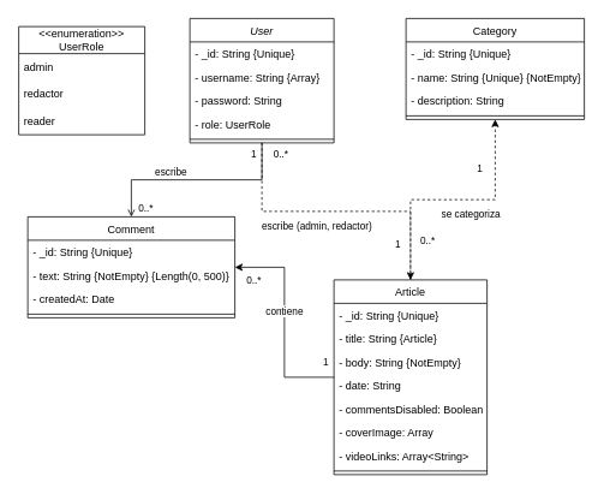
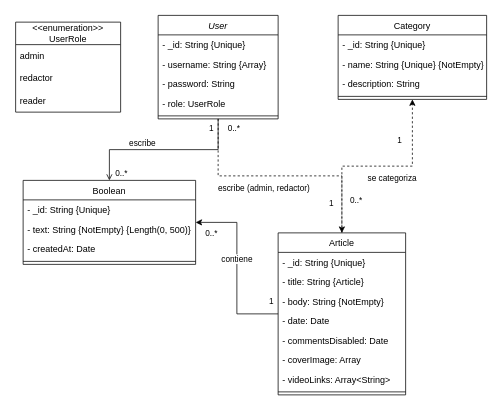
  <mxCell id="0" />
  <mxCell id="1" parent="0" />
  <mxCell id="2" style="edgeStyle=orthogonalEdgeStyle;rounded=0;orthogonalLoop=1;jettySize=auto;html=1;dashed=1;" parent="1" source="10" target="29" edge="1"><mxGeometry relative="1" as="geometry" /></mxCell>
  <mxCell id="3" value="escribe (admin, redactor)" style="edgeLabel;html=1;align=center;verticalAlign=middle;resizable=0;points=[];" parent="2" vertex="1" connectable="0"><mxGeometry x="-0.203" y="-1" relative="1" as="geometry"><mxPoint x="10" y="15" as="offset" /></mxGeometry></mxCell>
  <mxCell id="4" value="1" style="edgeLabel;html=1;align=center;verticalAlign=middle;resizable=0;points=[];" parent="2" vertex="1" connectable="0"><mxGeometry x="0.317" y="1" relative="1" as="geometry"><mxPoint x="17" y="37" as="offset" /></mxGeometry></mxCell>
  <mxCell id="5" value="0..*" style="edgeLabel;html=1;align=center;verticalAlign=middle;resizable=0;points=[];" parent="2" vertex="1" connectable="0"><mxGeometry x="-0.927" y="-1" relative="1" as="geometry"><mxPoint x="21" as="offset" /></mxGeometry></mxCell>
  <mxCell id="6" style="edgeStyle=orthogonalEdgeStyle;rounded=0;orthogonalLoop=1;jettySize=auto;html=1;endArrow=open;" parent="1" source="10" target="16" edge="1"><mxGeometry relative="1" as="geometry" /></mxCell>
  <mxCell id="7" value="escribe" style="edgeLabel;html=1;align=center;verticalAlign=middle;resizable=0;points=[];" parent="6" vertex="1" connectable="0"><mxGeometry x="0.256" relative="1" as="geometry"><mxPoint y="-9" as="offset" /></mxGeometry></mxCell>
  <mxCell id="8" value="0..*" style="edgeLabel;html=1;align=center;verticalAlign=middle;resizable=0;points=[];" parent="6" vertex="1" connectable="0"><mxGeometry x="0.825" y="1" relative="1" as="geometry"><mxPoint x="14" y="10" as="offset" /></mxGeometry></mxCell>
  <mxCell id="9" value="1" style="edgeLabel;html=1;align=center;verticalAlign=middle;resizable=0;points=[];" parent="6" vertex="1" connectable="0"><mxGeometry x="-0.906" relative="1" as="geometry"><mxPoint x="-10" as="offset" /></mxGeometry></mxCell>
  <mxCell id="10" value="User" style="swimlane;fontStyle=2;align=center;verticalAlign=top;childLayout=stackLayout;horizontal=1;startSize=26;horizontalStack=0;resizeParent=1;resizeLast=0;collapsible=1;marginBottom=0;rounded=0;shadow=0;strokeWidth=1;" parent="1" vertex="1"><mxGeometry x="210" y="20" width="160" height="138" as="geometry"><mxRectangle x="230" y="140" width="160" height="26" as="alternateBounds" /></mxGeometry></mxCell>
  <mxCell id="11" value="- _id: String {Unique}" style="text;align=left;verticalAlign=top;spacingLeft=4;spacingRight=4;overflow=hidden;rotatable=0;points=[[0,0.5],[1,0.5]];portConstraint=eastwest;" parent="10" vertex="1"><mxGeometry y="26" width="160" height="26" as="geometry" /></mxCell>
  <mxCell id="12" value="- username: String {Array}" style="text;align=left;verticalAlign=top;spacingLeft=4;spacingRight=4;overflow=hidden;rotatable=0;points=[[0,0.5],[1,0.5]];portConstraint=eastwest;" parent="10" vertex="1"><mxGeometry y="52" width="160" height="26" as="geometry" /></mxCell>
  <mxCell id="13" value="- password: String" style="text;align=left;verticalAlign=top;spacingLeft=4;spacingRight=4;overflow=hidden;rotatable=0;points=[[0,0.5],[1,0.5]];portConstraint=eastwest;rounded=0;shadow=0;html=0;" parent="10" vertex="1"><mxGeometry y="78" width="160" height="26" as="geometry" /></mxCell>
  <mxCell id="14" value="- role: UserRole" style="text;align=left;verticalAlign=top;spacingLeft=4;spacingRight=4;overflow=hidden;rotatable=0;points=[[0,0.5],[1,0.5]];portConstraint=eastwest;rounded=0;shadow=0;html=0;" parent="10" vertex="1"><mxGeometry y="104" width="160" height="26" as="geometry" /></mxCell>
  <mxCell id="15" value="" style="line;html=1;strokeWidth=1;align=left;verticalAlign=middle;spacingTop=-1;spacingLeft=3;spacingRight=3;rotatable=0;labelPosition=right;points=[];portConstraint=eastwest;" parent="10" vertex="1"><mxGeometry y="130" width="160" height="8" as="geometry" /></mxCell>
- <mxCell id="16" value="Comment" style="swimlane;fontStyle=0;align=center;verticalAlign=top;childLayout=stackLayout;horizontal=1;startSize=26;horizontalStack=0;resizeParent=1;resizeLast=0;collapsible=1;marginBottom=0;rounded=0;shadow=0;strokeWidth=1;" parent="1" vertex="1"><mxGeometry x="30" y="240" width="230" height="112" as="geometry"><mxRectangle x="130" y="380" width="160" height="26" as="alternateBounds" /></mxGeometry></mxCell>
+ <mxCell id="16" value="Boolean" style="swimlane;fontStyle=0;align=center;verticalAlign=top;childLayout=stackLayout;horizontal=1;startSize=26;horizontalStack=0;resizeParent=1;resizeLast=0;collapsible=1;marginBottom=0;rounded=0;shadow=0;strokeWidth=1;" parent="1" vertex="1"><mxGeometry x="30" y="240" width="230" height="112" as="geometry"><mxRectangle x="130" y="380" width="160" height="26" as="alternateBounds" /></mxGeometry></mxCell>
  <mxCell id="17" value="- _id: String {Unique}" style="text;align=left;verticalAlign=top;spacingLeft=4;spacingRight=4;overflow=hidden;rotatable=0;points=[[0,0.5],[1,0.5]];portConstraint=eastwest;" parent="16" vertex="1"><mxGeometry y="26" width="230" height="26" as="geometry" /></mxCell>
  <mxCell id="18" value="- text: String {NotEmpty} {Length(0, 500)}" style="text;align=left;verticalAlign=top;spacingLeft=4;spacingRight=4;overflow=hidden;rotatable=0;points=[[0,0.5],[1,0.5]];portConstraint=eastwest;" parent="16" vertex="1"><mxGeometry y="52" width="230" height="26" as="geometry" /></mxCell>
  <mxCell id="19" value="- createdAt: Date" style="text;align=left;verticalAlign=top;spacingLeft=4;spacingRight=4;overflow=hidden;rotatable=0;points=[[0,0.5],[1,0.5]];portConstraint=eastwest;rounded=0;shadow=0;html=0;" parent="16" vertex="1"><mxGeometry y="78" width="230" height="26" as="geometry" /></mxCell>
  <mxCell id="20" value="" style="line;html=1;strokeWidth=1;align=left;verticalAlign=middle;spacingTop=-1;spacingLeft=3;spacingRight=3;rotatable=0;labelPosition=right;points=[];portConstraint=eastwest;" parent="16" vertex="1"><mxGeometry y="104" width="230" height="8" as="geometry" /></mxCell>
  <mxCell id="21" style="edgeStyle=orthogonalEdgeStyle;rounded=0;orthogonalLoop=1;jettySize=auto;html=1;dashed=1;" parent="1" source="29" target="38" edge="1"><mxGeometry relative="1" as="geometry" /></mxCell>
  <mxCell id="22" value="1" style="edgeLabel;html=1;align=center;verticalAlign=middle;resizable=0;points=[];" parent="21" vertex="1" connectable="0"><mxGeometry x="0.005" y="2" relative="1" as="geometry"><mxPoint x="28" y="-33" as="offset" /></mxGeometry></mxCell>
  <mxCell id="23" value="0..*" style="edgeLabel;html=1;align=center;verticalAlign=middle;resizable=0;points=[];" parent="21" vertex="1" connectable="0"><mxGeometry x="0.088" y="1" relative="1" as="geometry"><mxPoint x="-41" y="46" as="offset" /></mxGeometry></mxCell>
  <mxCell id="24" value="se categoriza" style="edgeLabel;html=1;align=center;verticalAlign=middle;resizable=0;points=[];" parent="21" vertex="1" connectable="0"><mxGeometry x="0.026" y="2" relative="1" as="geometry"><mxPoint x="15" y="17" as="offset" /></mxGeometry></mxCell>
  <mxCell id="25" style="edgeStyle=orthogonalEdgeStyle;rounded=0;orthogonalLoop=1;jettySize=auto;html=1;" parent="1" source="29" target="16" edge="1"><mxGeometry relative="1" as="geometry" /></mxCell>
  <mxCell id="26" value="contiene" style="edgeLabel;html=1;align=center;verticalAlign=middle;resizable=0;points=[];" parent="25" vertex="1" connectable="0"><mxGeometry x="0.109" y="1" relative="1" as="geometry"><mxPoint as="offset" /></mxGeometry></mxCell>
  <mxCell id="27" value="1" style="edgeLabel;html=1;align=center;verticalAlign=middle;resizable=0;points=[];" parent="25" vertex="1" connectable="0"><mxGeometry x="-0.785" relative="1" as="geometry"><mxPoint x="15" y="-18" as="offset" /></mxGeometry></mxCell>
  <mxCell id="28" value="0..*" style="edgeLabel;html=1;align=center;verticalAlign=middle;resizable=0;points=[];" parent="25" vertex="1" connectable="0"><mxGeometry x="0.734" y="-1" relative="1" as="geometry"><mxPoint x="-11" y="15" as="offset" /></mxGeometry></mxCell>
  <mxCell id="29" value="Article" style="swimlane;fontStyle=0;align=center;verticalAlign=top;childLayout=stackLayout;horizontal=1;startSize=26;horizontalStack=0;resizeParent=1;resizeLast=0;collapsible=1;marginBottom=0;rounded=0;shadow=0;strokeWidth=1;" parent="1" vertex="1"><mxGeometry x="370" y="310" width="170" height="216" as="geometry"><mxRectangle x="340" y="380" width="170" height="26" as="alternateBounds" /></mxGeometry></mxCell>
  <mxCell id="30" value="- _id: String {Unique}" style="text;align=left;verticalAlign=top;spacingLeft=4;spacingRight=4;overflow=hidden;rotatable=0;points=[[0,0.5],[1,0.5]];portConstraint=eastwest;" parent="29" vertex="1"><mxGeometry y="26" width="170" height="26" as="geometry" /></mxCell>
  <mxCell id="31" value="- title: String {Article}" style="text;align=left;verticalAlign=top;spacingLeft=4;spacingRight=4;overflow=hidden;rotatable=0;points=[[0,0.5],[1,0.5]];portConstraint=eastwest;" parent="29" vertex="1"><mxGeometry y="52" width="170" height="26" as="geometry" /></mxCell>
  <mxCell id="32" value="- body: String {NotEmpty}" style="text;align=left;verticalAlign=top;spacingLeft=4;spacingRight=4;overflow=hidden;rotatable=0;points=[[0,0.5],[1,0.5]];portConstraint=eastwest;" parent="29" vertex="1"><mxGeometry y="78" width="170" height="26" as="geometry" /></mxCell>
- <mxCell id="33" value="- date: String" style="text;align=left;verticalAlign=top;spacingLeft=4;spacingRight=4;overflow=hidden;rotatable=0;points=[[0,0.5],[1,0.5]];portConstraint=eastwest;" parent="29" vertex="1"><mxGeometry y="104" width="170" height="26" as="geometry" /></mxCell>
- <mxCell id="34" value="- commentsDisabled: Boolean" style="text;align=left;verticalAlign=top;spacingLeft=4;spacingRight=4;overflow=hidden;rotatable=0;points=[[0,0.5],[1,0.5]];portConstraint=eastwest;" parent="29" vertex="1"><mxGeometry y="130" width="170" height="26" as="geometry" /></mxCell>
+ <mxCell id="33" value="- date: Date" style="text;align=left;verticalAlign=top;spacingLeft=4;spacingRight=4;overflow=hidden;rotatable=0;points=[[0,0.5],[1,0.5]];portConstraint=eastwest;" parent="29" vertex="1"><mxGeometry y="104" width="170" height="26" as="geometry" /></mxCell>
+ <mxCell id="34" value="- commentsDisabled: Date" style="text;align=left;verticalAlign=top;spacingLeft=4;spacingRight=4;overflow=hidden;rotatable=0;points=[[0,0.5],[1,0.5]];portConstraint=eastwest;" parent="29" vertex="1"><mxGeometry y="130" width="170" height="26" as="geometry" /></mxCell>
  <mxCell id="35" value="- coverImage: Array" style="text;align=left;verticalAlign=top;spacingLeft=4;spacingRight=4;overflow=hidden;rotatable=0;points=[[0,0.5],[1,0.5]];portConstraint=eastwest;" parent="29" vertex="1"><mxGeometry y="156" width="170" height="26" as="geometry" /></mxCell>
  <mxCell id="36" value="- videoLinks: Array&lt;String&gt;" style="text;align=left;verticalAlign=top;spacingLeft=4;spacingRight=4;overflow=hidden;rotatable=0;points=[[0,0.5],[1,0.5]];portConstraint=eastwest;" parent="29" vertex="1"><mxGeometry y="182" width="170" height="26" as="geometry" /></mxCell>
  <mxCell id="37" value="" style="line;html=1;strokeWidth=1;align=left;verticalAlign=middle;spacingTop=-1;spacingLeft=3;spacingRight=3;rotatable=0;labelPosition=right;points=[];portConstraint=eastwest;" parent="29" vertex="1"><mxGeometry y="208" width="170" height="8" as="geometry" /></mxCell>
  <mxCell id="38" value="Category" style="swimlane;fontStyle=0;align=center;verticalAlign=top;childLayout=stackLayout;horizontal=1;startSize=26;horizontalStack=0;resizeParent=1;resizeLast=0;collapsible=1;marginBottom=0;rounded=0;shadow=0;strokeWidth=1;" parent="1" vertex="1"><mxGeometry x="450" y="20" width="198" height="112" as="geometry"><mxRectangle x="550" y="140" width="160" height="26" as="alternateBounds" /></mxGeometry></mxCell>
  <mxCell id="39" value="- _id: String {Unique}" style="text;align=left;verticalAlign=top;spacingLeft=4;spacingRight=4;overflow=hidden;rotatable=0;points=[[0,0.5],[1,0.5]];portConstraint=eastwest;" parent="38" vertex="1"><mxGeometry y="26" width="198" height="26" as="geometry" /></mxCell>
  <mxCell id="40" value="- name: String {Unique} {NotEmpty}" style="text;align=left;verticalAlign=top;spacingLeft=4;spacingRight=4;overflow=hidden;rotatable=0;points=[[0,0.5],[1,0.5]];portConstraint=eastwest;" parent="38" vertex="1"><mxGeometry y="52" width="198" height="26" as="geometry" /></mxCell>
  <mxCell id="41" value="- description: String" style="text;align=left;verticalAlign=top;spacingLeft=4;spacingRight=4;overflow=hidden;rotatable=0;points=[[0,0.5],[1,0.5]];portConstraint=eastwest;" parent="38" vertex="1"><mxGeometry y="78" width="198" height="26" as="geometry" /></mxCell>
  <mxCell id="42" value="" style="line;html=1;strokeWidth=1;align=left;verticalAlign=middle;spacingTop=-1;spacingLeft=3;spacingRight=3;rotatable=0;labelPosition=right;points=[];portConstraint=eastwest;" parent="38" vertex="1"><mxGeometry y="104" width="198" height="8" as="geometry" /></mxCell>
  <mxCell id="43" value="&amp;lt;&amp;lt;enumeration&amp;gt;&amp;gt;&lt;div&gt;UserRole&lt;/div&gt;" style="swimlane;fontStyle=0;childLayout=stackLayout;horizontal=1;startSize=30;horizontalStack=0;resizeParent=1;resizeParentMax=0;resizeLast=0;collapsible=1;marginBottom=0;whiteSpace=wrap;html=1;" parent="1" vertex="1"><mxGeometry x="20" y="29" width="140" height="120" as="geometry"><mxRectangle x="50" y="129" width="140" height="40" as="alternateBounds" /></mxGeometry></mxCell>
  <mxCell id="44" value="admin" style="text;strokeColor=none;fillColor=none;align=left;verticalAlign=middle;spacingLeft=4;spacingRight=4;overflow=hidden;points=[[0,0.5],[1,0.5]];portConstraint=eastwest;rotatable=0;whiteSpace=wrap;html=1;" parent="43" vertex="1"><mxGeometry y="30" width="140" height="30" as="geometry" /></mxCell>
  <mxCell id="45" value="redactor" style="text;strokeColor=none;fillColor=none;align=left;verticalAlign=middle;spacingLeft=4;spacingRight=4;overflow=hidden;points=[[0,0.5],[1,0.5]];portConstraint=eastwest;rotatable=0;whiteSpace=wrap;html=1;" parent="43" vertex="1"><mxGeometry y="60" width="140" height="30" as="geometry" /></mxCell>
  <mxCell id="46" value="reader" style="text;strokeColor=none;fillColor=none;align=left;verticalAlign=middle;spacingLeft=4;spacingRight=4;overflow=hidden;points=[[0,0.5],[1,0.5]];portConstraint=eastwest;rotatable=0;whiteSpace=wrap;html=1;" parent="43" vertex="1"><mxGeometry y="90" width="140" height="30" as="geometry" /></mxCell>
